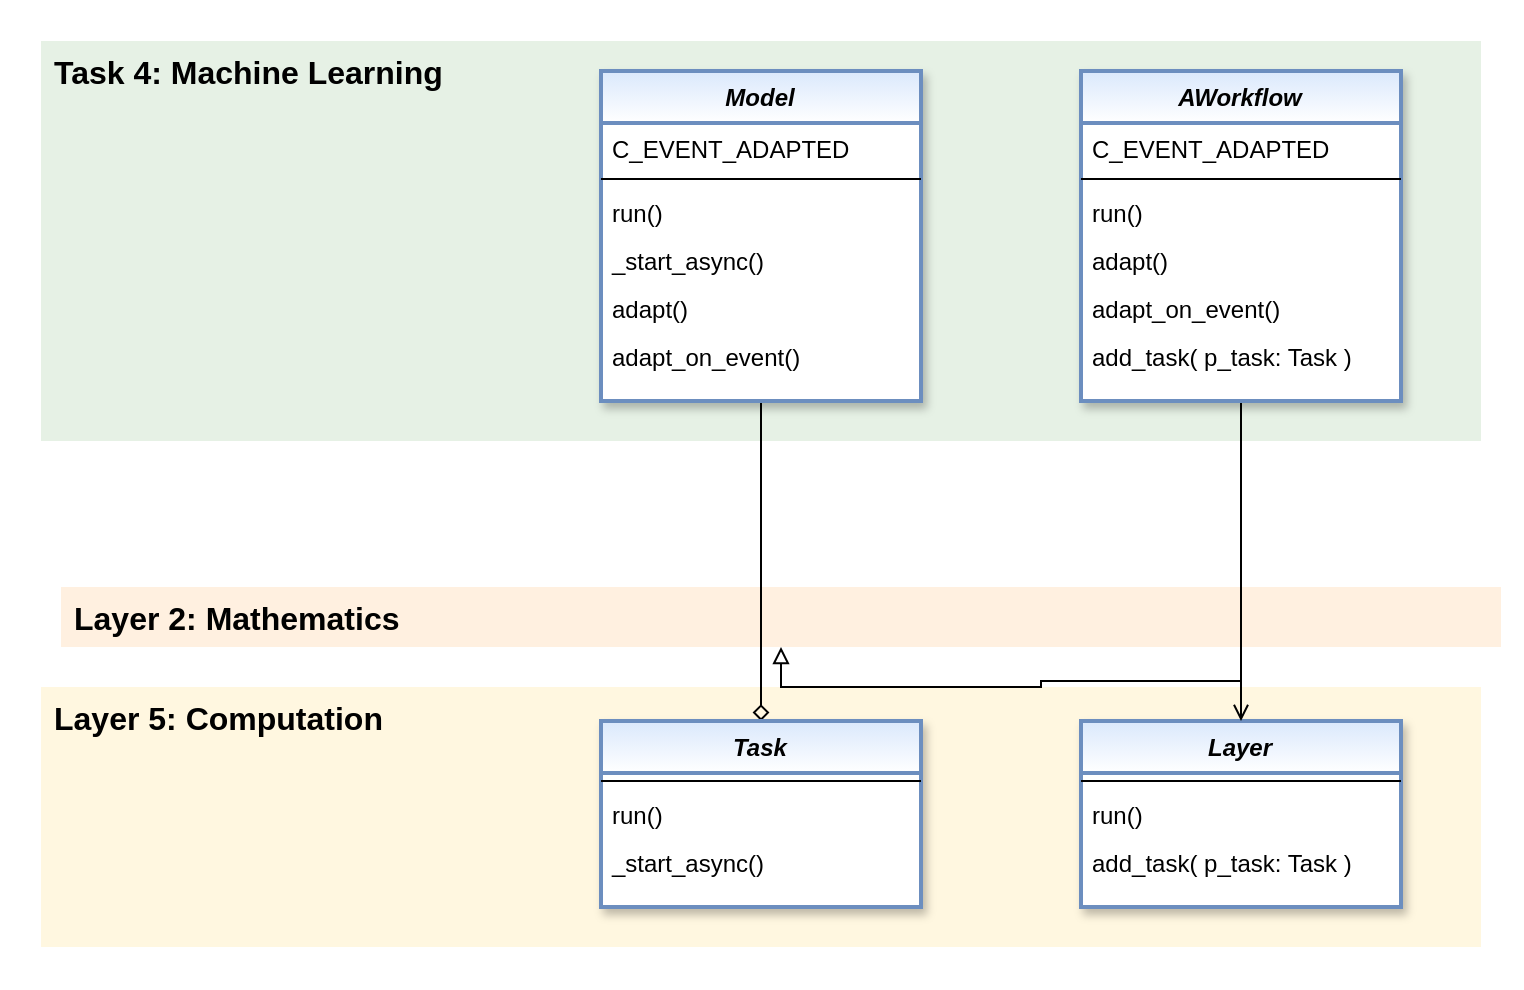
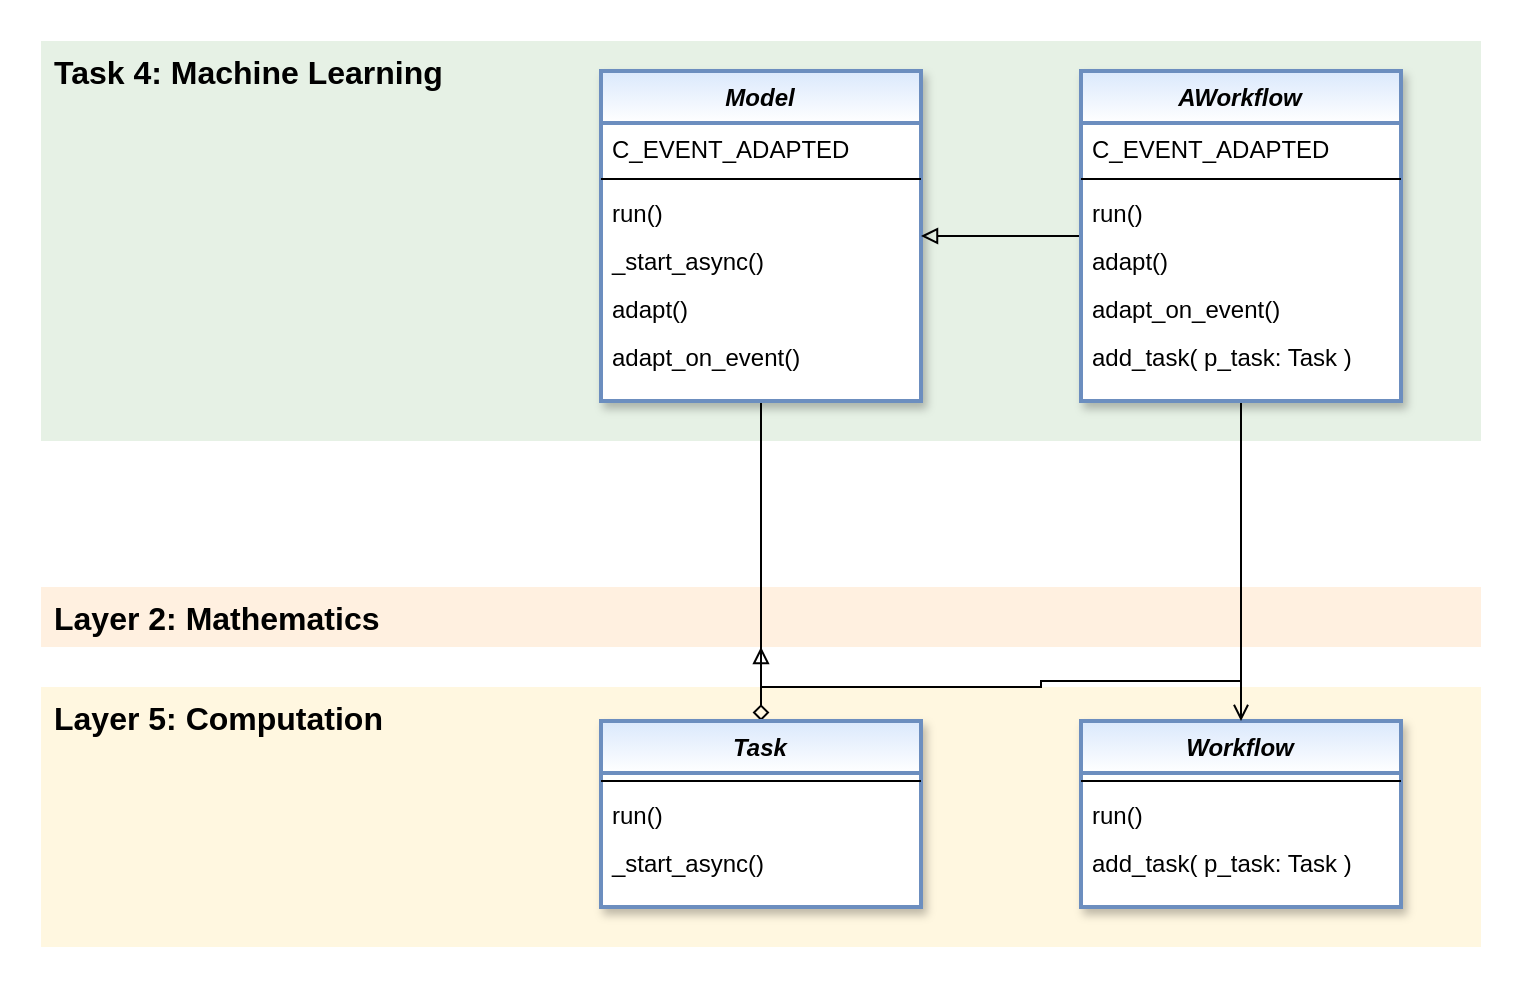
  <mxCell id="0" />
  <mxCell id="1" parent="0" />
- <mxCell id="2" value="Layer 2: Mathematics" style="rounded=0;whiteSpace=wrap;html=1;shadow=0;glass=0;fontSize=16;align=left;labelPosition=center;verticalLabelPosition=middle;verticalAlign=top;spacingLeft=5;fontStyle=1;fillColor=#ffe6cc;strokeColor=none;strokeWidth=1;gradientColor=none;opacity=60;" parent="1" vertex="1"><mxGeometry x="30" y="293" width="720" height="30" as="geometry" /></mxCell>
+ <mxCell id="2" value="Layer 2: Mathematics" style="rounded=0;whiteSpace=wrap;html=1;shadow=0;glass=0;fontSize=16;align=left;labelPosition=center;verticalLabelPosition=middle;verticalAlign=top;spacingLeft=5;fontStyle=1;fillColor=#ffe6cc;strokeColor=none;strokeWidth=1;gradientColor=none;opacity=60;" parent="1" vertex="1"><mxGeometry x="20" y="293" width="720" height="30" as="geometry" /></mxCell>
  <mxCell id="3" value="Task 4: Machine Learning" style="rounded=0;whiteSpace=wrap;html=1;shadow=0;glass=0;fontSize=16;align=left;labelPosition=center;verticalLabelPosition=middle;verticalAlign=top;spacingLeft=5;spacingRight=5;fontStyle=1;fillColor=#d5e8d4;strokeColor=none;strokeWidth=2;gradientColor=none;opacity=60;" parent="1" vertex="1"><mxGeometry x="20" y="20" width="720" height="200" as="geometry" /></mxCell>
  <mxCell id="4" value="Layer 5: Computation" style="rounded=0;whiteSpace=wrap;html=1;shadow=0;glass=0;fontSize=16;align=left;labelPosition=center;verticalLabelPosition=middle;verticalAlign=top;spacingLeft=5;fontStyle=1;fillColor=#fff2cc;strokeColor=none;strokeWidth=1;gradientColor=none;opacity=60;" parent="1" vertex="1"><mxGeometry x="20" y="343" width="720" height="130" as="geometry" /></mxCell>
  <mxCell id="5" style="edgeStyle=orthogonalEdgeStyle;rounded=0;orthogonalLoop=1;jettySize=auto;html=1;endArrow=diamond;endFill=0;" parent="1" source="6" target="13" edge="1"><mxGeometry relative="1" as="geometry"><Array as="points" /><mxPoint x="380" y="240" as="sourcePoint" /></mxGeometry></mxCell>
  <mxCell id="6" value="Model" style="swimlane;fontStyle=3;align=center;verticalAlign=top;childLayout=stackLayout;horizontal=1;startSize=26;horizontalStack=0;resizeParent=1;resizeLast=0;collapsible=1;marginBottom=0;rounded=0;shadow=1;strokeWidth=2;fillColor=#dae8fc;strokeColor=#6c8ebf;gradientColor=#ffffff;swimlaneFillColor=#ffffff;" parent="1" vertex="1"><mxGeometry x="300" y="35" width="160" height="165" as="geometry"><mxRectangle x="230" y="140" width="160" height="26" as="alternateBounds" /></mxGeometry></mxCell>
  <mxCell id="7" value="C_EVENT_ADAPTED" style="text;align=left;verticalAlign=top;spacingLeft=4;spacingRight=4;overflow=hidden;rotatable=0;points=[[0,0.5],[1,0.5]];portConstraint=eastwest;" parent="6" vertex="1"><mxGeometry y="26" width="160" height="24" as="geometry" /></mxCell>
  <mxCell id="8" value="" style="line;html=1;strokeWidth=1;align=left;verticalAlign=middle;spacingTop=-1;spacingLeft=3;spacingRight=3;rotatable=0;labelPosition=right;points=[];portConstraint=eastwest;" parent="6" vertex="1"><mxGeometry y="50" width="160" height="8" as="geometry" /></mxCell>
  <mxCell id="9" value="run()" style="text;align=left;verticalAlign=top;spacingLeft=4;spacingRight=4;overflow=hidden;rotatable=0;points=[[0,0.5],[1,0.5]];portConstraint=eastwest;" vertex="1" parent="6"><mxGeometry y="58" width="160" height="24" as="geometry" /></mxCell>
  <mxCell id="10" value="_start_async()" style="text;align=left;verticalAlign=top;spacingLeft=4;spacingRight=4;overflow=hidden;rotatable=0;points=[[0,0.5],[1,0.5]];portConstraint=eastwest;" vertex="1" parent="6"><mxGeometry y="82" width="160" height="24" as="geometry" /></mxCell>
  <mxCell id="11" value="adapt()" style="text;align=left;verticalAlign=top;spacingLeft=4;spacingRight=4;overflow=hidden;rotatable=0;points=[[0,0.5],[1,0.5]];portConstraint=eastwest;" parent="6" vertex="1"><mxGeometry y="106" width="160" height="24" as="geometry" /></mxCell>
  <mxCell id="12" value="adapt_on_event()" style="text;align=left;verticalAlign=top;spacingLeft=4;spacingRight=4;overflow=hidden;rotatable=0;points=[[0,0.5],[1,0.5]];portConstraint=eastwest;" parent="6" vertex="1"><mxGeometry y="130" width="160" height="24" as="geometry" /></mxCell>
  <mxCell id="13" value="Task" style="swimlane;fontStyle=3;align=center;verticalAlign=top;childLayout=stackLayout;horizontal=1;startSize=26;horizontalStack=0;resizeParent=1;resizeLast=0;collapsible=1;marginBottom=0;rounded=0;shadow=1;strokeWidth=2;fillColor=#dae8fc;strokeColor=#6c8ebf;gradientColor=#ffffff;swimlaneFillColor=#ffffff;" parent="1" vertex="1"><mxGeometry x="300" y="360" width="160" height="93" as="geometry"><mxRectangle x="230" y="140" width="160" height="26" as="alternateBounds" /></mxGeometry></mxCell>
  <mxCell id="14" value="" style="line;html=1;strokeWidth=1;align=left;verticalAlign=middle;spacingTop=-1;spacingLeft=3;spacingRight=3;rotatable=0;labelPosition=right;points=[];portConstraint=eastwest;" parent="13" vertex="1"><mxGeometry y="26" width="160" height="8" as="geometry" /></mxCell>
  <mxCell id="15" value="run()" style="text;align=left;verticalAlign=top;spacingLeft=4;spacingRight=4;overflow=hidden;rotatable=0;points=[[0,0.5],[1,0.5]];portConstraint=eastwest;" parent="13" vertex="1"><mxGeometry y="34" width="160" height="24" as="geometry" /></mxCell>
  <mxCell id="16" value="_start_async()" style="text;align=left;verticalAlign=top;spacingLeft=4;spacingRight=4;overflow=hidden;rotatable=0;points=[[0,0.5],[1,0.5]];portConstraint=eastwest;" parent="13" vertex="1"><mxGeometry y="58" width="160" height="24" as="geometry" /></mxCell>
  <mxCell id="17" style="edgeStyle=orthogonalEdgeStyle;rounded=0;orthogonalLoop=1;jettySize=auto;html=1;endArrow=block;endFill=0;" edge="1" parent="1" source="18" target="2"><mxGeometry relative="1" as="geometry" /></mxCell>
- <mxCell id="18" value="Layer" style="swimlane;fontStyle=3;align=center;verticalAlign=top;childLayout=stackLayout;horizontal=1;startSize=26;horizontalStack=0;resizeParent=1;resizeLast=0;collapsible=1;marginBottom=0;rounded=0;shadow=1;strokeWidth=2;fillColor=#dae8fc;strokeColor=#6c8ebf;gradientColor=#ffffff;swimlaneFillColor=#ffffff;" parent="1" vertex="1"><mxGeometry x="540" y="360" width="160" height="93" as="geometry"><mxRectangle x="230" y="140" width="160" height="26" as="alternateBounds" /></mxGeometry></mxCell>
+ <mxCell id="18" value="Workflow" style="swimlane;fontStyle=3;align=center;verticalAlign=top;childLayout=stackLayout;horizontal=1;startSize=26;horizontalStack=0;resizeParent=1;resizeLast=0;collapsible=1;marginBottom=0;rounded=0;shadow=1;strokeWidth=2;fillColor=#dae8fc;strokeColor=#6c8ebf;gradientColor=#ffffff;swimlaneFillColor=#ffffff;" parent="1" vertex="1"><mxGeometry x="540" y="360" width="160" height="93" as="geometry"><mxRectangle x="230" y="140" width="160" height="26" as="alternateBounds" /></mxGeometry></mxCell>
  <mxCell id="19" value="" style="line;html=1;strokeWidth=1;align=left;verticalAlign=middle;spacingTop=-1;spacingLeft=3;spacingRight=3;rotatable=0;labelPosition=right;points=[];portConstraint=eastwest;" parent="18" vertex="1"><mxGeometry y="26" width="160" height="8" as="geometry" /></mxCell>
  <mxCell id="20" value="run()" style="text;align=left;verticalAlign=top;spacingLeft=4;spacingRight=4;overflow=hidden;rotatable=0;points=[[0,0.5],[1,0.5]];portConstraint=eastwest;" vertex="1" parent="18"><mxGeometry y="34" width="160" height="24" as="geometry" /></mxCell>
  <mxCell id="21" value="add_task( p_task: Task )" style="text;align=left;verticalAlign=top;spacingLeft=4;spacingRight=4;overflow=hidden;rotatable=0;points=[[0,0.5],[1,0.5]];portConstraint=eastwest;" parent="18" vertex="1"><mxGeometry y="58" width="160" height="24" as="geometry" /></mxCell>
+ <mxCell id="22" style="edgeStyle=orthogonalEdgeStyle;rounded=0;orthogonalLoop=1;jettySize=auto;html=1;endArrow=block;endFill=0;" edge="1" parent="1" source="24" target="6"><mxGeometry relative="1" as="geometry" /></mxCell>
  <mxCell id="23" style="edgeStyle=orthogonalEdgeStyle;rounded=0;orthogonalLoop=1;jettySize=auto;html=1;endArrow=open;endFill=0;" edge="1" parent="1" source="24" target="18"><mxGeometry relative="1" as="geometry"><mxPoint x="620" y="243" as="sourcePoint" /></mxGeometry></mxCell>
  <mxCell id="24" value="AWorkflow" style="swimlane;fontStyle=3;align=center;verticalAlign=top;childLayout=stackLayout;horizontal=1;startSize=26;horizontalStack=0;resizeParent=1;resizeLast=0;collapsible=1;marginBottom=0;rounded=0;shadow=1;strokeWidth=2;fillColor=#dae8fc;strokeColor=#6c8ebf;gradientColor=#ffffff;swimlaneFillColor=#ffffff;" vertex="1" parent="1"><mxGeometry x="540" y="35" width="160" height="165" as="geometry"><mxRectangle x="230" y="140" width="160" height="26" as="alternateBounds" /></mxGeometry></mxCell>
  <mxCell id="25" value="C_EVENT_ADAPTED" style="text;align=left;verticalAlign=top;spacingLeft=4;spacingRight=4;overflow=hidden;rotatable=0;points=[[0,0.5],[1,0.5]];portConstraint=eastwest;" vertex="1" parent="24"><mxGeometry y="26" width="160" height="24" as="geometry" /></mxCell>
  <mxCell id="26" value="" style="line;html=1;strokeWidth=1;align=left;verticalAlign=middle;spacingTop=-1;spacingLeft=3;spacingRight=3;rotatable=0;labelPosition=right;points=[];portConstraint=eastwest;" vertex="1" parent="24"><mxGeometry y="50" width="160" height="8" as="geometry" /></mxCell>
  <mxCell id="27" value="run()" style="text;align=left;verticalAlign=top;spacingLeft=4;spacingRight=4;overflow=hidden;rotatable=0;points=[[0,0.5],[1,0.5]];portConstraint=eastwest;" vertex="1" parent="24"><mxGeometry y="58" width="160" height="24" as="geometry" /></mxCell>
  <mxCell id="28" value="adapt()" style="text;align=left;verticalAlign=top;spacingLeft=4;spacingRight=4;overflow=hidden;rotatable=0;points=[[0,0.5],[1,0.5]];portConstraint=eastwest;" vertex="1" parent="24"><mxGeometry y="82" width="160" height="24" as="geometry" /></mxCell>
  <mxCell id="29" value="adapt_on_event()" style="text;align=left;verticalAlign=top;spacingLeft=4;spacingRight=4;overflow=hidden;rotatable=0;points=[[0,0.5],[1,0.5]];portConstraint=eastwest;" vertex="1" parent="24"><mxGeometry y="106" width="160" height="24" as="geometry" /></mxCell>
  <mxCell id="30" value="add_task( p_task: Task )" style="text;align=left;verticalAlign=top;spacingLeft=4;spacingRight=4;overflow=hidden;rotatable=0;points=[[0,0.5],[1,0.5]];portConstraint=eastwest;" vertex="1" parent="24"><mxGeometry y="130" width="160" height="24" as="geometry" /></mxCell>
